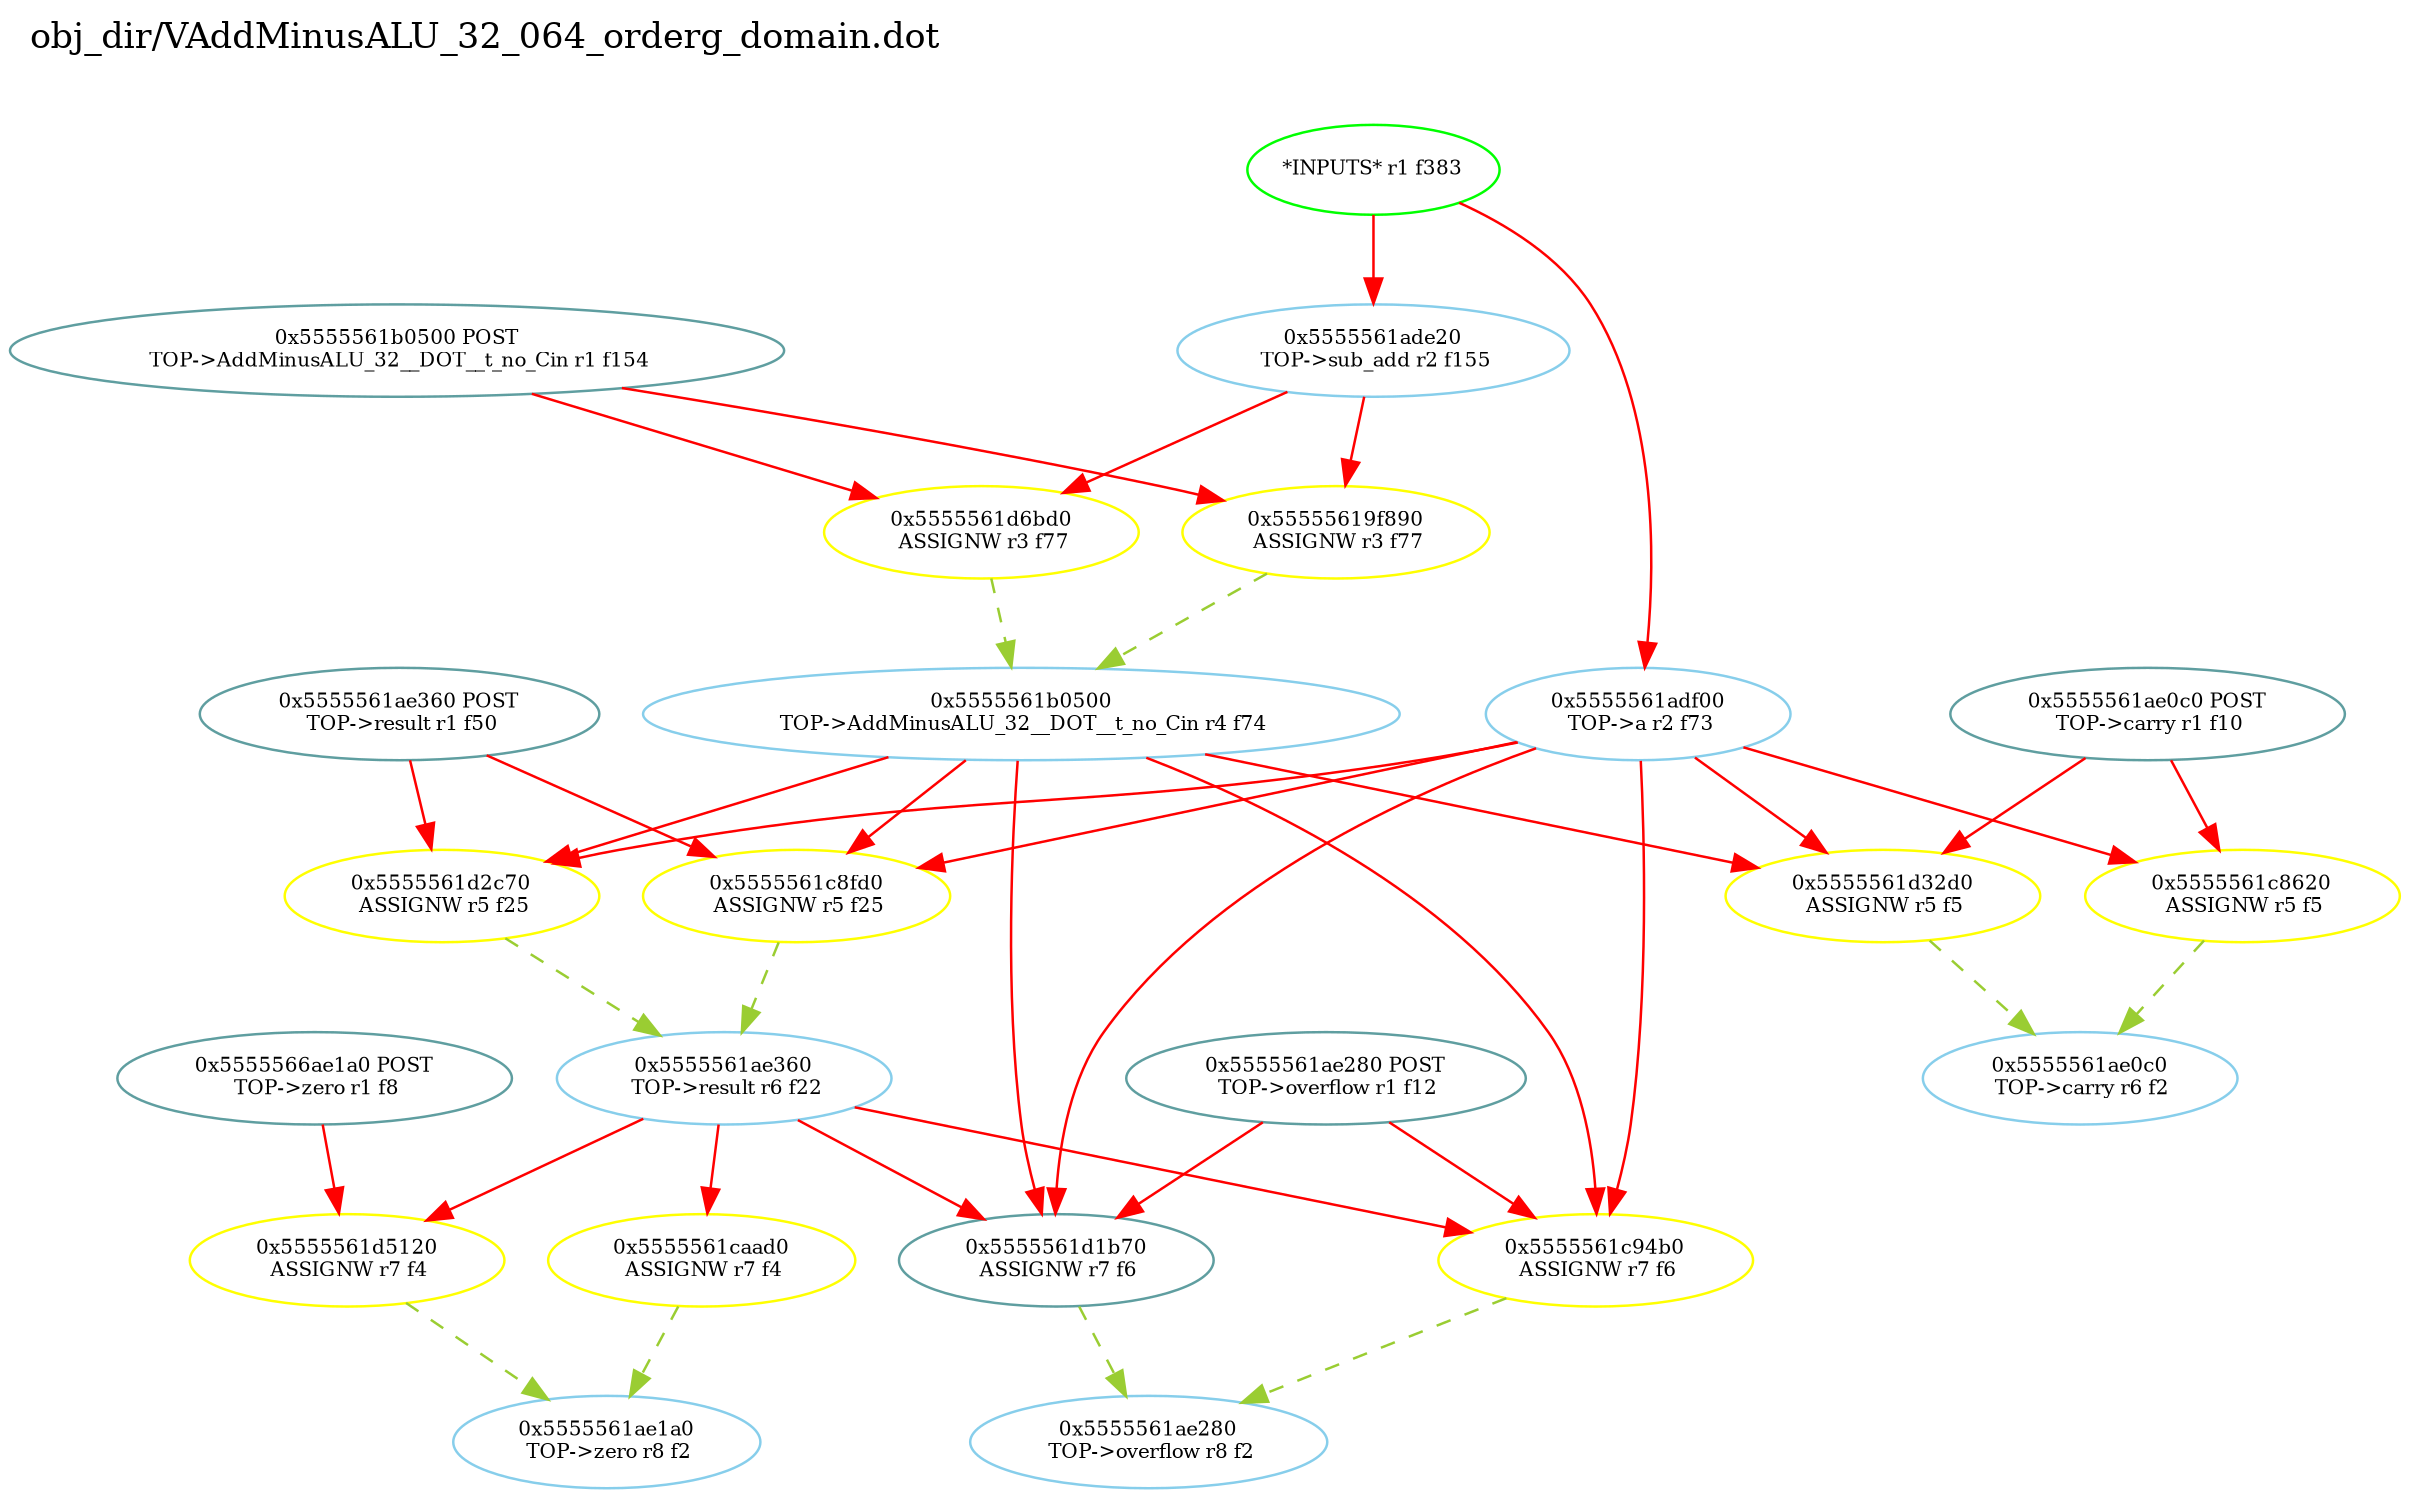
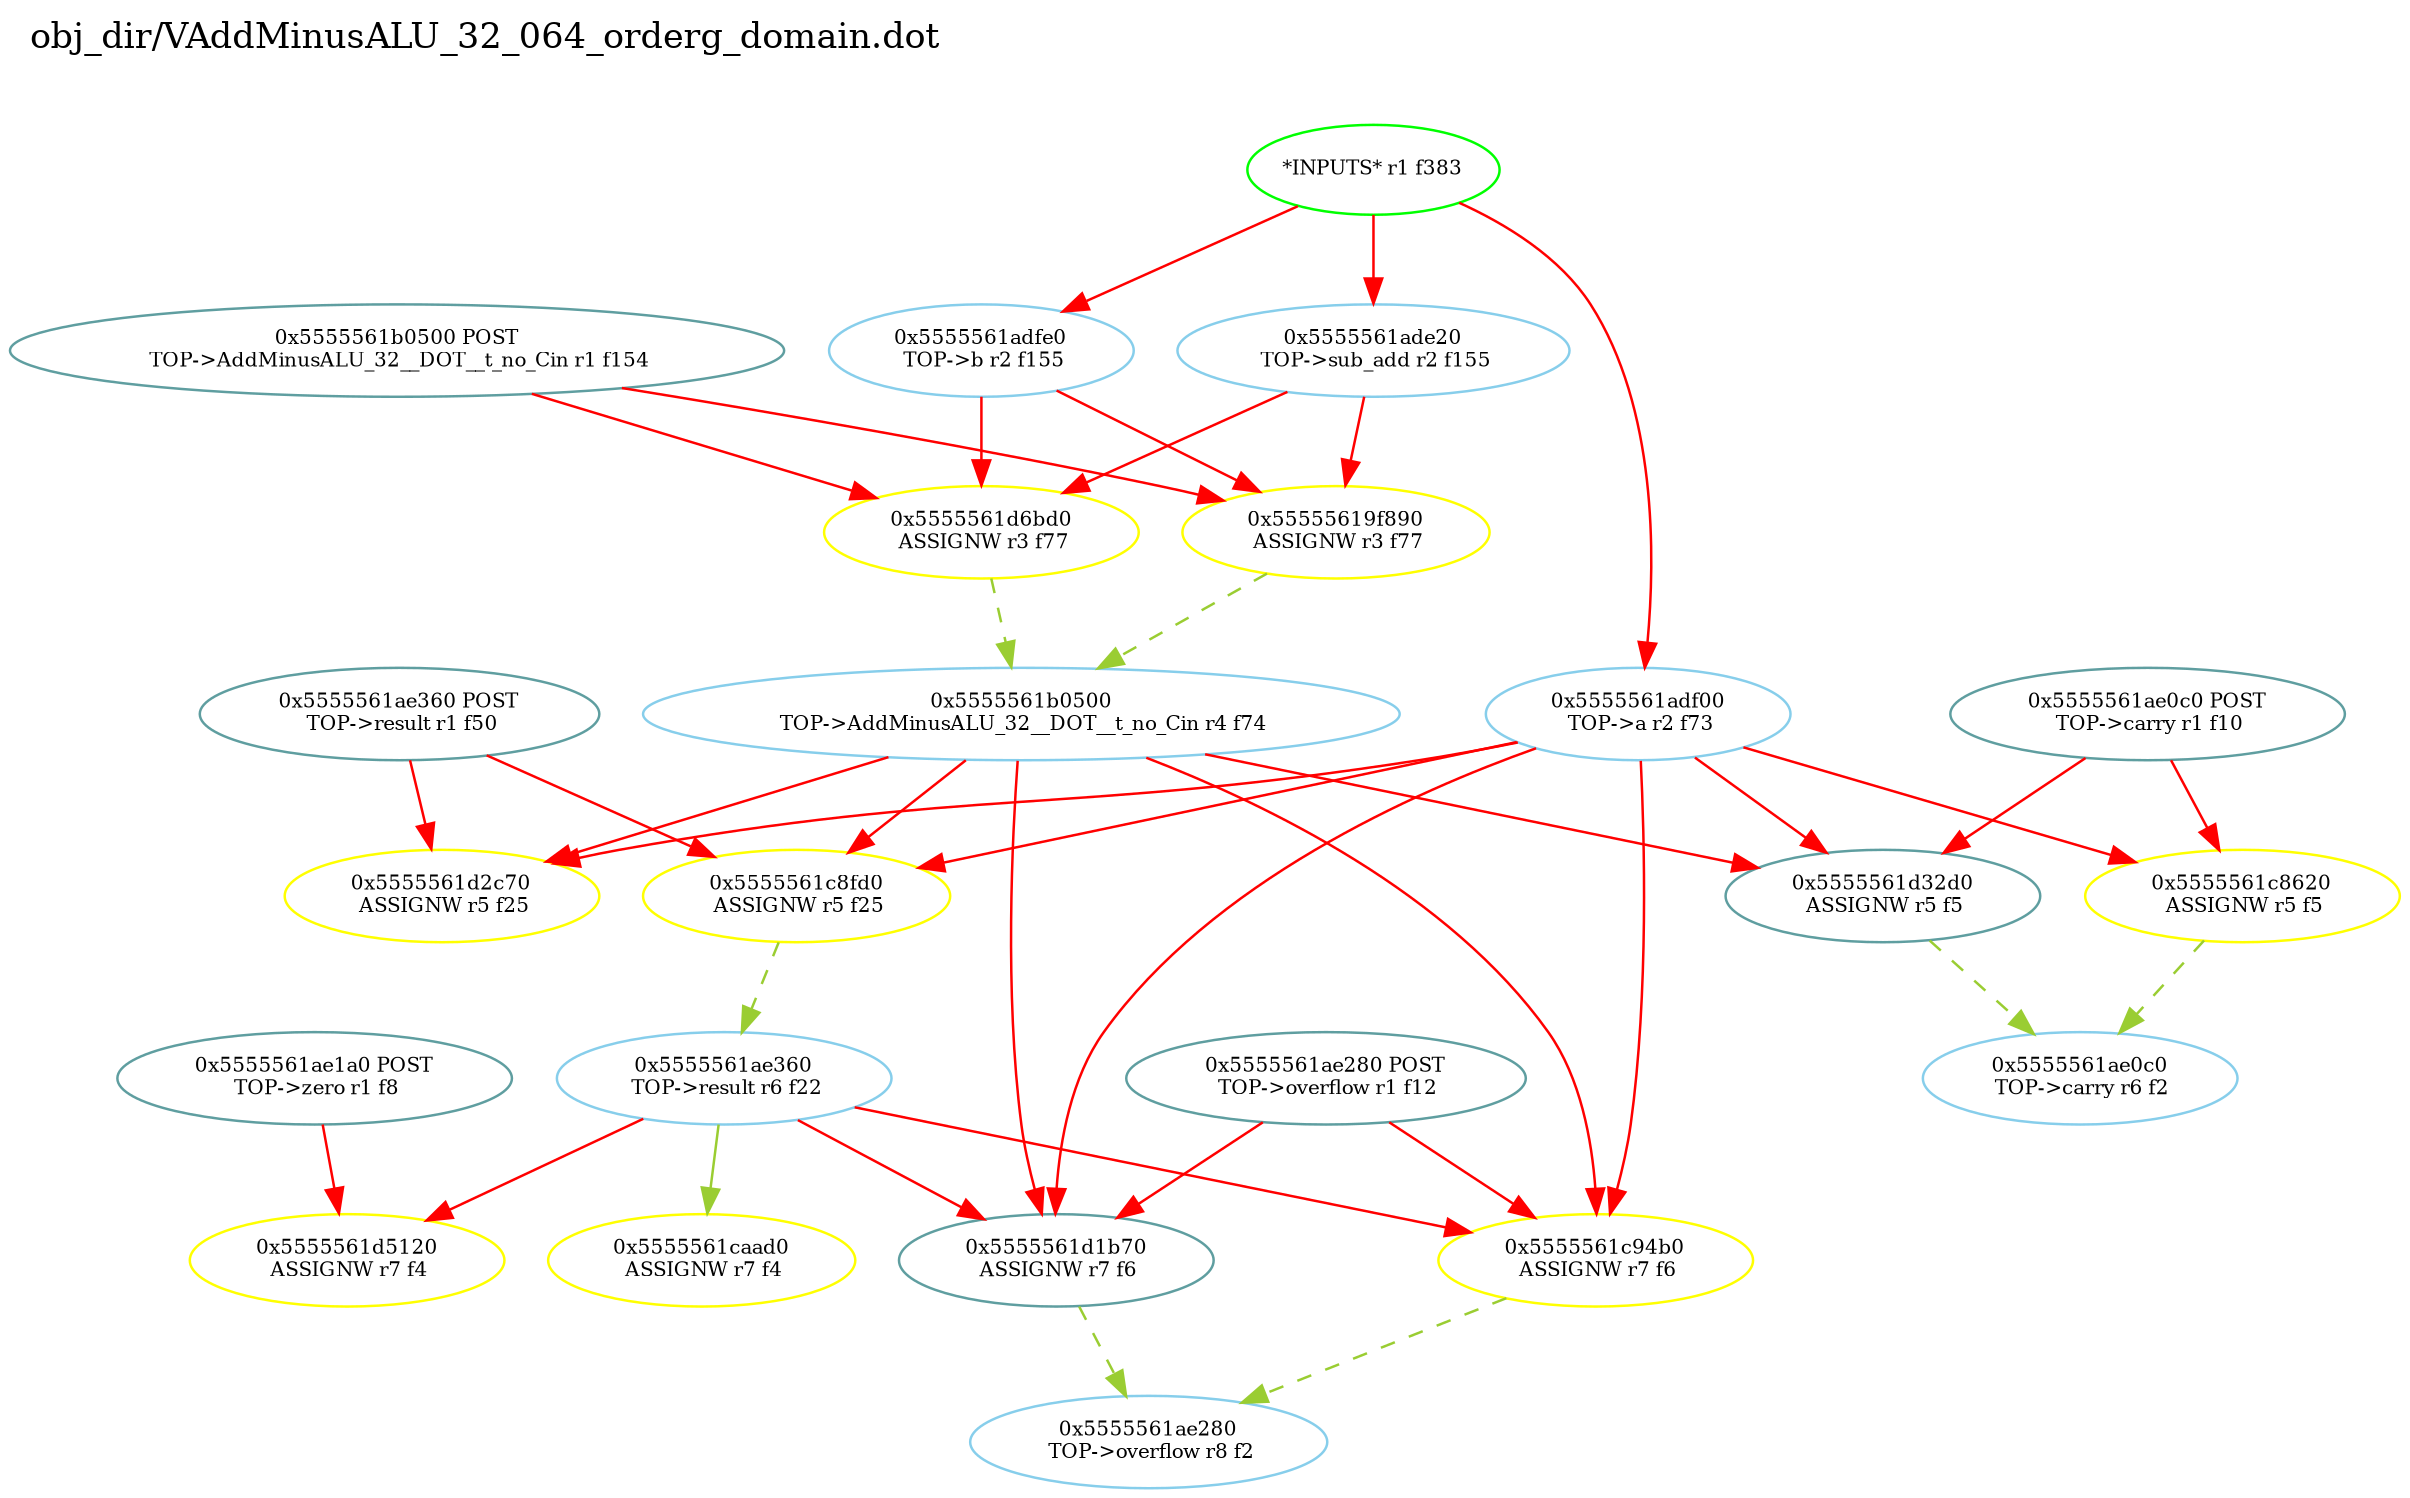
  digraph {
    label="obj_dir/VAddMinusALU_32_064_orderg_domain.dot"
    labeljust=l
    labelloc=t
    rankdir=TB
    node [color=yellow fontsize=8]
    edge [color=red fontsize=8 weight=8]
-   n1 [color=CadetBlue label="0x5555566ae1a0 POST\n TOP->zero r1 f8"]
+   n1 [color=CadetBlue label="0x5555561ae1a0 POST\n TOP->zero r1 f8"]
    n2 [label="0x5555561d5120\n ASSIGNW r7 f4"]
    n3 [label="0x5555561caad0\n ASSIGNW r7 f4"]
-   n4 [color=skyblue label="0x5555561ae1a0\n TOP->zero r8 f2"]
    n5 [color=CadetBlue label="0x5555561ae0c0 POST\n TOP->carry r1 f10"]
    n6 [label="0x5555561c8620\n ASSIGNW r5 f5"]
-   n7 [label="0x5555561d32d0\n ASSIGNW r5 f5"]
+   n7 [color=CadetBlue label="0x5555561d32d0\n ASSIGNW r5 f5"]
    n8 [color=skyblue label="0x5555561ae0c0\n TOP->carry r6 f2"]
    n9 [color=CadetBlue label="0x5555561ae280 POST\n TOP->overflow r1 f12"]
    n10 [label="0x5555561c94b0\n ASSIGNW r7 f6"]
    n11 [color=CadetBlue label="0x5555561d1b70\n ASSIGNW r7 f6"]
    n12 [color=skyblue label="0x5555561ae280\n TOP->overflow r8 f2"]
    n13 [color=CadetBlue label="0x5555561ae360 POST\n TOP->result r1 f50"]
    n14 [label="0x5555561c8fd0\n ASSIGNW r5 f25"]
    n15 [label="0x5555561d2c70\n ASSIGNW r5 f25"]
    n16 [color=skyblue label="0x5555561ae360\n TOP->result r6 f22"]
    n17 [color=CadetBlue label="0x5555561b0500 POST\n TOP->AddMinusALU_32__DOT__t_no_Cin r1 f154"]
    n18 [label="0x55555619f890\n ASSIGNW r3 f77"]
    n19 [label="0x5555561d6bd0\n ASSIGNW r3 f77"]
    n20 [color=skyblue label="0x5555561b0500\n TOP->AddMinusALU_32__DOT__t_no_Cin r4 f74"]
    n21 [color=green label="*INPUTS* r1 f383"]
    n22 [color=skyblue label="0x5555561adf00\n TOP->a r2 f73"]
    n23 [color=skyblue label="0x5555561ade20\n TOP->sub_add r2 f155"]
+   n24 [color=skyblue label="0x5555561adfe0\n TOP->b r2 f155"]
    n1 -> n2 [weight=2]
-   n2 -> n4 [color=yellowGreen style=dashed weight=1]
-   n3 -> n4 [color=yellowGreen style=dashed weight=1]
    n5 -> n6 [weight=2]
    n5 -> n7 [weight=2]
    n6 -> n8 [color=yellowGreen style=dashed weight=1]
    n7 -> n8 [color=yellowGreen style=dashed weight=1]
    n9 -> n10 [weight=2]
    n9 -> n11 [weight=2]
    n10 -> n12 [color=yellowGreen style=dashed weight=1]
    n11 -> n12 [color=yellowGreen style=dashed weight=1]
    n13 -> n14 [weight=2]
    n13 -> n15 [weight=2]
    n14 -> n16 [color=yellowGreen style=dashed weight=1]
-   n15 -> n16 [color=yellowGreen style=dashed weight=1]
    n16 -> n2
-   n16 -> n3
+   n16 -> n3 [color=yellowGreen]
    n16 -> n10
    n16 -> n11
    n17 -> n18 [weight=2]
    n17 -> n19 [weight=2]
    n18 -> n20 [color=yellowGreen style=dashed weight=1]
    n19 -> n20 [color=yellowGreen style=dashed weight=1]
    n20 -> n7
    n20 -> n10
    n20 -> n11
    n20 -> n14
    n20 -> n15
    n21 -> n22 [weight=1]
    n21 -> n23 [weight=1]
+   n21 -> n24 [weight=1]
    n22 -> n6
    n22 -> n7
    n22 -> n10
    n22 -> n11
    n22 -> n14
    n22 -> n15
    n23 -> n18
    n23 -> n19
+   n24 -> n18
+   n24 -> n19
  }
